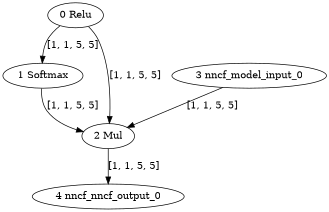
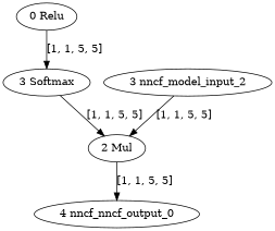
  strict digraph {
    fontname="DejaVu Serif"
    node [fontname="DejaVu Serif"]
    edge [fontname="DejaVu Serif" style=solid]
    "0 Relu" [type=Relu]
-   "1 Softmax" [type=Softmax]
+   "1 Softmax" [type=Softmax label="3 Softmax"]
    "2 Mul" [type=Mul]
    n4 [label="4 nncf_nncf_output_0" type=nncf_model_output]
-   "3 nncf_model_input_0" [type=nncf_model_input]
+   "3 nncf_model_input_0" [type=nncf_model_input label="3 nncf_model_input_2"]
    "0 Relu" -> "1 Softmax" [label="[1, 1, 5, 5]"]
-   "0 Relu" -> "2 Mul" [label="[1, 1, 5, 5]"]
    "1 Softmax" -> "2 Mul" [label="[1, 1, 5, 5]"]
    "2 Mul" -> n4 [label="[1, 1, 5, 5]"]
    "3 nncf_model_input_0" -> "2 Mul" [label="[1, 1, 5, 5]"]
  }
